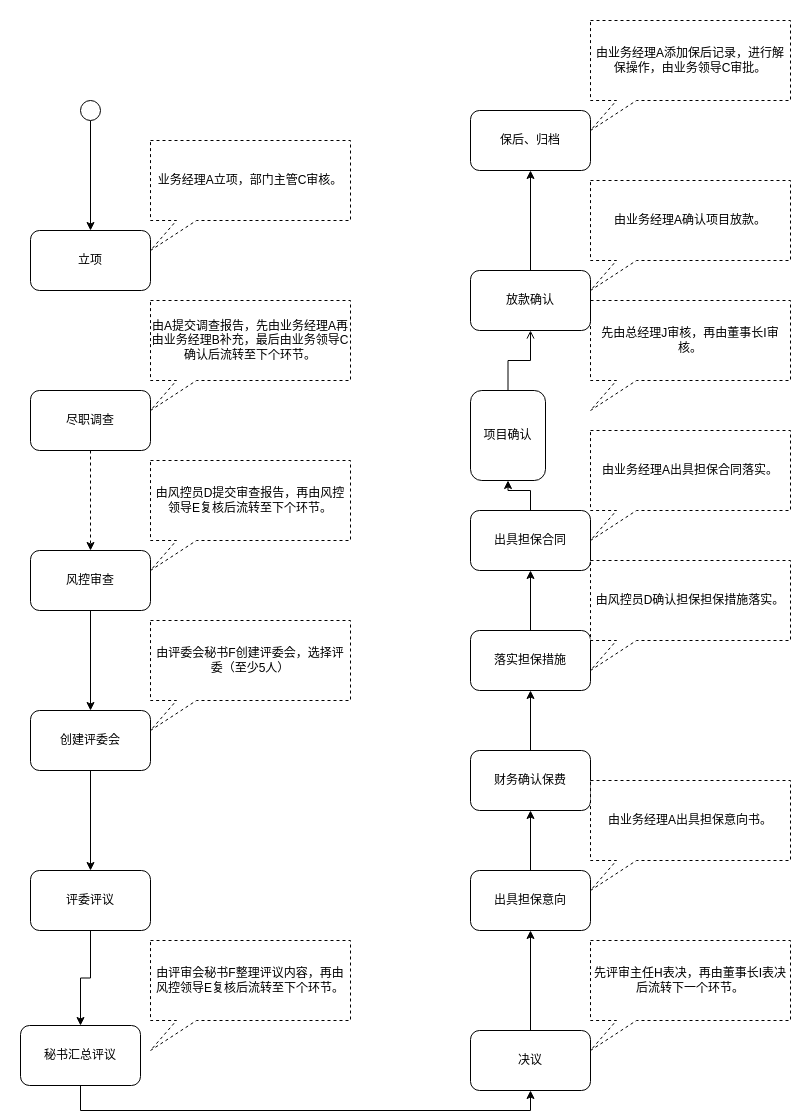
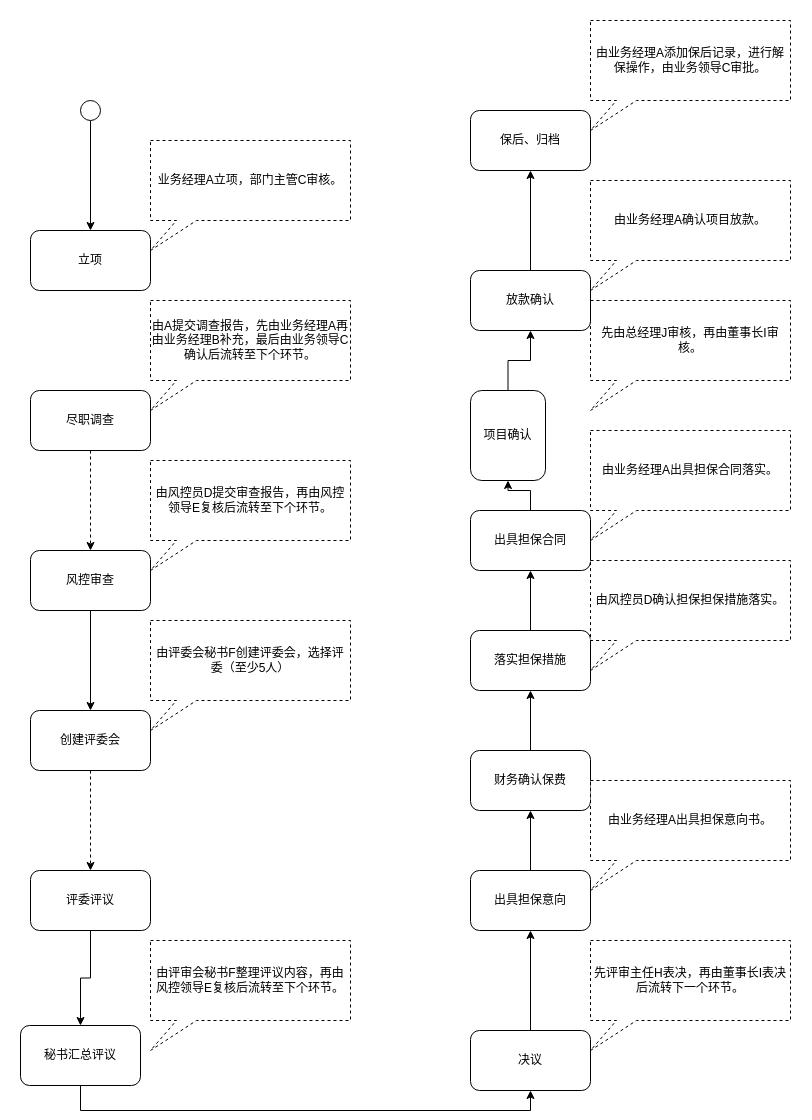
  <mxCell id="0" />
  <mxCell id="1" parent="0" />
  <mxCell id="2" value="" style="edgeStyle=orthogonalEdgeStyle;rounded=0;orthogonalLoop=1;jettySize=auto;html=1;" parent="1" source="3" target="4" edge="1"><mxGeometry relative="1" as="geometry" /></mxCell>
  <mxCell id="3" value="" style="ellipse;whiteSpace=wrap;html=1;aspect=fixed;" parent="1" vertex="1"><mxGeometry x="80" y="100" width="20" height="20" as="geometry" /></mxCell>
  <mxCell id="4" value="立项" style="rounded=1;whiteSpace=wrap;html=1;" parent="1" vertex="1"><mxGeometry x="30" y="230" width="120" height="60" as="geometry" /></mxCell>
  <mxCell id="5" value="业务经理A立项，部门主管C审核。" style="shape=callout;whiteSpace=wrap;html=1;perimeter=calloutPerimeter;position2=0;size=30;position=0.13;dashed=1;" parent="1" vertex="1"><mxGeometry x="150" y="140" width="200" height="110" as="geometry" /></mxCell>
  <mxCell id="6" value="" style="edgeStyle=orthogonalEdgeStyle;rounded=0;orthogonalLoop=1;jettySize=auto;html=1;dashed=1;" edge="1" parent="1" source="7" target="10"><mxGeometry relative="1" as="geometry" /></mxCell>
  <mxCell id="7" value="尽职调查" style="rounded=1;whiteSpace=wrap;html=1;" parent="1" vertex="1"><mxGeometry x="30" y="390" width="120" height="60" as="geometry" /></mxCell>
  <mxCell id="8" value="由A提交调查报告，先由业务经理A再由业务经理B补充，最后由业务领导C确认后流转至下个环节。" style="shape=callout;whiteSpace=wrap;html=1;perimeter=calloutPerimeter;position2=0;size=30;position=0.13;dashed=1;" parent="1" vertex="1"><mxGeometry x="150" y="300" width="200" height="110" as="geometry" /></mxCell>
  <mxCell id="9" value="" style="edgeStyle=orthogonalEdgeStyle;rounded=0;orthogonalLoop=1;jettySize=auto;html=1;" edge="1" parent="1" source="10" target="13"><mxGeometry relative="1" as="geometry" /></mxCell>
  <mxCell id="10" value="风控审查" style="rounded=1;whiteSpace=wrap;html=1;" vertex="1" parent="1"><mxGeometry x="30" y="550" width="120" height="60" as="geometry" /></mxCell>
  <mxCell id="11" value="由风控员D提交审查报告，再由风控领导E复核后流转至下个环节。" style="shape=callout;whiteSpace=wrap;html=1;perimeter=calloutPerimeter;position2=0;size=30;position=0.13;dashed=1;" vertex="1" parent="1"><mxGeometry x="150" y="460" width="200" height="110" as="geometry" /></mxCell>
- <mxCell id="12" value="" style="edgeStyle=orthogonalEdgeStyle;rounded=0;orthogonalLoop=1;jettySize=auto;html=1;" edge="1" parent="1" source="13" target="16"><mxGeometry relative="1" as="geometry" /></mxCell>
+ <mxCell id="12" value="" style="edgeStyle=orthogonalEdgeStyle;rounded=0;orthogonalLoop=1;jettySize=auto;html=1;dashed=1;" edge="1" parent="1" source="13" target="16"><mxGeometry relative="1" as="geometry" /></mxCell>
  <mxCell id="13" value="创建评委会" style="rounded=1;whiteSpace=wrap;html=1;" vertex="1" parent="1"><mxGeometry x="30" y="710" width="120" height="60" as="geometry" /></mxCell>
  <mxCell id="14" value="由评委会秘书F创建评委会，选择评委（至少5人）" style="shape=callout;whiteSpace=wrap;html=1;perimeter=calloutPerimeter;position2=0;size=30;position=0.13;dashed=1;" vertex="1" parent="1"><mxGeometry x="150" y="620" width="200" height="110" as="geometry" /></mxCell>
  <mxCell id="15" value="" style="edgeStyle=orthogonalEdgeStyle;rounded=0;orthogonalLoop=1;jettySize=auto;html=1;" edge="1" parent="1" source="16" target="18"><mxGeometry relative="1" as="geometry" /></mxCell>
  <mxCell id="16" value="评委评议" style="rounded=1;whiteSpace=wrap;html=1;" vertex="1" parent="1"><mxGeometry x="30" y="870" width="120" height="60" as="geometry" /></mxCell>
  <mxCell id="17" style="edgeStyle=orthogonalEdgeStyle;rounded=0;orthogonalLoop=1;jettySize=auto;html=1;exitX=0.5;exitY=1;exitDx=0;exitDy=0;entryX=0.5;entryY=1;entryDx=0;entryDy=0;" edge="1" parent="1" source="18" target="21"><mxGeometry relative="1" as="geometry"><mxPoint x="530" y="1130" as="targetPoint" /></mxGeometry></mxCell>
  <mxCell id="18" value="秘书汇总评议" style="rounded=1;whiteSpace=wrap;html=1;" vertex="1" parent="1"><mxGeometry x="20" y="1025" width="120" height="60" as="geometry" /></mxCell>
  <mxCell id="19" value="由评审会秘书F整理评议内容，再由风控领导E复核后流转至下个环节。" style="shape=callout;whiteSpace=wrap;html=1;perimeter=calloutPerimeter;position2=0;size=30;position=0.13;dashed=1;" vertex="1" parent="1"><mxGeometry x="150" y="940" width="200" height="110" as="geometry" /></mxCell>
  <mxCell id="20" value="" style="edgeStyle=orthogonalEdgeStyle;rounded=0;orthogonalLoop=1;jettySize=auto;html=1;" edge="1" parent="1" source="21" target="24"><mxGeometry relative="1" as="geometry" /></mxCell>
  <mxCell id="21" value="决议" style="rounded=1;whiteSpace=wrap;html=1;" vertex="1" parent="1"><mxGeometry x="470" y="1030" width="120" height="60" as="geometry" /></mxCell>
  <mxCell id="22" value="先评审主任H表决，再由董事长I表决后流转下一个环节。" style="shape=callout;whiteSpace=wrap;html=1;perimeter=calloutPerimeter;position2=0;size=30;position=0.13;dashed=1;" vertex="1" parent="1"><mxGeometry x="590" y="940" width="200" height="110" as="geometry" /></mxCell>
  <mxCell id="23" value="" style="edgeStyle=orthogonalEdgeStyle;rounded=0;orthogonalLoop=1;jettySize=auto;html=1;" edge="1" parent="1" source="24" target="26"><mxGeometry relative="1" as="geometry" /></mxCell>
  <mxCell id="24" value="出具担保意向" style="rounded=1;whiteSpace=wrap;html=1;" vertex="1" parent="1"><mxGeometry x="470" y="870" width="120" height="60" as="geometry" /></mxCell>
  <mxCell id="25" value="" style="edgeStyle=orthogonalEdgeStyle;rounded=0;orthogonalLoop=1;jettySize=auto;html=1;" edge="1" parent="1" source="26" target="28"><mxGeometry relative="1" as="geometry" /></mxCell>
  <mxCell id="26" value="财务确认保费" style="rounded=1;whiteSpace=wrap;html=1;" vertex="1" parent="1"><mxGeometry x="470" y="750" width="120" height="60" as="geometry" /></mxCell>
  <mxCell id="27" value="" style="edgeStyle=orthogonalEdgeStyle;rounded=0;orthogonalLoop=1;jettySize=auto;html=1;" edge="1" parent="1" source="28" target="30"><mxGeometry relative="1" as="geometry" /></mxCell>
  <mxCell id="28" value="落实担保措施" style="rounded=1;whiteSpace=wrap;html=1;" vertex="1" parent="1"><mxGeometry x="470" y="630" width="120" height="60" as="geometry" /></mxCell>
  <mxCell id="29" value="" style="edgeStyle=orthogonalEdgeStyle;rounded=0;orthogonalLoop=1;jettySize=auto;html=1;" edge="1" parent="1" source="30" target="32"><mxGeometry relative="1" as="geometry" /></mxCell>
  <mxCell id="30" value="出具担保合同" style="rounded=1;whiteSpace=wrap;html=1;" vertex="1" parent="1"><mxGeometry x="470" y="510" width="120" height="60" as="geometry" /></mxCell>
- <mxCell id="31" value="" style="edgeStyle=orthogonalEdgeStyle;rounded=0;orthogonalLoop=1;jettySize=auto;html=1;endArrow=open;" edge="1" parent="1" source="32" target="35"><mxGeometry relative="1" as="geometry" /></mxCell>
+ <mxCell id="31" value="" style="edgeStyle=orthogonalEdgeStyle;rounded=0;orthogonalLoop=1;jettySize=auto;html=1;" edge="1" parent="1" source="32" target="35"><mxGeometry relative="1" as="geometry" /></mxCell>
  <mxCell id="32" value="项目确认" style="rounded=1;whiteSpace=wrap;html=1;" vertex="1" parent="1"><mxGeometry x="470" y="390" width="75" height="90" as="geometry" /></mxCell>
  <mxCell id="33" value="先由总经理J审核，再由董事长I审核。" style="shape=callout;whiteSpace=wrap;html=1;perimeter=calloutPerimeter;position2=0;size=30;position=0.13;dashed=1;" vertex="1" parent="1"><mxGeometry x="590" y="300" width="200" height="110" as="geometry" /></mxCell>
  <mxCell id="34" value="" style="edgeStyle=orthogonalEdgeStyle;rounded=0;orthogonalLoop=1;jettySize=auto;html=1;" edge="1" parent="1" source="35" target="36"><mxGeometry relative="1" as="geometry" /></mxCell>
  <mxCell id="35" value="放款确认" style="rounded=1;whiteSpace=wrap;html=1;" vertex="1" parent="1"><mxGeometry x="470" y="270" width="120" height="60" as="geometry" /></mxCell>
  <mxCell id="36" value="保后、归档" style="rounded=1;whiteSpace=wrap;html=1;" vertex="1" parent="1"><mxGeometry x="470" y="110" width="120" height="60" as="geometry" /></mxCell>
  <mxCell id="37" value="由业务经理A确认项目放款。" style="shape=callout;whiteSpace=wrap;html=1;perimeter=calloutPerimeter;position2=0;size=30;position=0.13;dashed=1;" vertex="1" parent="1"><mxGeometry x="590" y="180" width="200" height="110" as="geometry" /></mxCell>
  <mxCell id="38" value="由业务经理A出具担保意向书。" style="shape=callout;whiteSpace=wrap;html=1;perimeter=calloutPerimeter;position2=0;size=30;position=0.13;dashed=1;" vertex="1" parent="1"><mxGeometry x="590" y="780" width="200" height="110" as="geometry" /></mxCell>
  <mxCell id="39" value="由风控员D确认担保担保措施落实。" style="shape=callout;whiteSpace=wrap;html=1;perimeter=calloutPerimeter;position2=0;size=30;position=0.13;dashed=1;" vertex="1" parent="1"><mxGeometry x="590" y="560" width="200" height="110" as="geometry" /></mxCell>
  <mxCell id="40" value="由业务经理A出具担保合同落实。" style="shape=callout;whiteSpace=wrap;html=1;perimeter=calloutPerimeter;position2=0;size=30;position=0.13;dashed=1;" vertex="1" parent="1"><mxGeometry x="590" y="430" width="200" height="110" as="geometry" /></mxCell>
  <mxCell id="41" value="由业务经理A添加保后记录，进行解保操作，由业务领导C审批。" style="shape=callout;whiteSpace=wrap;html=1;perimeter=calloutPerimeter;position2=0;size=30;position=0.13;dashed=1;" vertex="1" parent="1"><mxGeometry x="590" y="20" width="200" height="110" as="geometry" /></mxCell>
